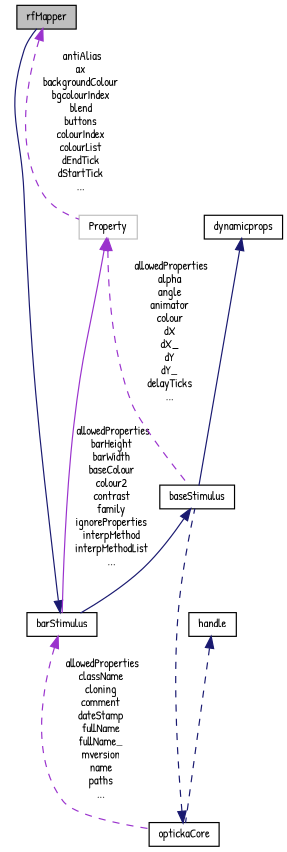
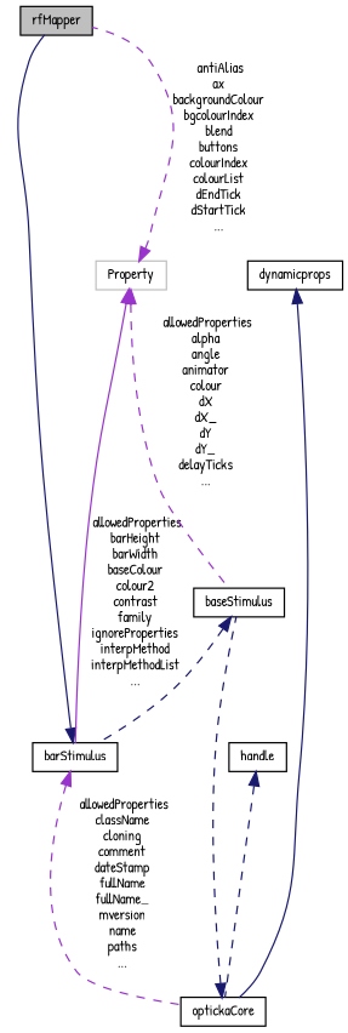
  digraph {
    fontname="Patrick Hand"
    node [color=black fillcolor=white fontname="Patrick Hand" fontsize=10 shape=record style=filled]
    edge [color=midnightblue dir=back fontname="Patrick Hand" fontsize=10 labelfontname="Graublau Slab" labelfontsize=10 style=dashed]
    n1 [fillcolor=grey75 fontcolor=black height=0.2 label=rfMapper width=0.4]
    n2 [height=0.2 label=barStimulus width=0.4]
    n3 [height=0.2 label=optickaCore width=0.4]
    n4 [height=0.2 label=baseStimulus width=0.4]
    n5 [height=0.2 label=handle width=0.4]
    n6 [color=grey75 height=0.2 label=Property width=0.4]
    n7 [height=0.2 label=dynamicprops width=0.4]
    n2 -> n1 [style=solid]
    n2 -> n3 [color=darkorchid3 label=" allowedProperties\nclassName\ncloning\ncomment\ndateStamp\nfullName\nfullName_\nmversion\nname\npaths\n..."]
    n3 -> n4
-   n4 -> n2 [style=solid]
+   n4 -> n2
    n5 -> n3
-   n1 -> n6 [color=darkorchid3 label=" antiAlias\nax\nbackgroundColour\nbgcolourIndex\nblend\nbuttons\ncolourIndex\ncolourList\ndEndTick\ndStartTick\n..."]
+   n6 -> n1 [color=darkorchid3 label=" antiAlias\nax\nbackgroundColour\nbgcolourIndex\nblend\nbuttons\ncolourIndex\ncolourList\ndEndTick\ndStartTick\n..."]
    n6 -> n2 [color=darkorchid3 label=" allowedProperties\nbarHeight\nbarWidth\nbaseColour\ncolour2\ncontrast\nfamily\nignoreProperties\ninterpMethod\ninterpMethodList\n..." style=solid]
    n6 -> n4 [color=darkorchid3 label=" allowedProperties\nalpha\nangle\nanimator\ncolour\ndX\ndX_\ndY\ndY_\ndelayTicks\n..."]
-   n7 -> n4 [style=solid]
+   n7 -> n3 [style=solid]
  }
